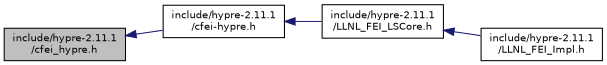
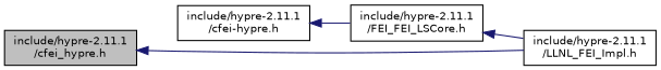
  digraph {
    rankdir=LR
    node [color=black fillcolor=white fontname=Helvetica fontsize=10 shape=record style=filled]
    edge [color=midnightblue dir=back fontname=Helvetica fontsize=10 labelfontname=Helvetica labelfontsize=10 style=solid]
    n1 [fillcolor=grey75 fontcolor=black height=0.2 label="include/hypre-2.11.1\l/cfei_hypre.h" width=0.4]
    n2 [height=0.2 label="include/hypre-2.11.1\l/cfei-hypre.h" width=0.4]
-   n3 [height=0.2 label="include/hypre-2.11.1\l/LLNL_FEI_LSCore.h" width=0.4]
+   n3 [height=0.2 label="include/hypre-2.11.1\l/FEI_FEI_LSCore.h" width=0.4]
    n4 [height=0.2 label="include/hypre-2.11.1\l/LLNL_FEI_Impl.h" width=0.4]
-   n1 -> n2
+   n1 -> n4
    n2 -> n3
    n3 -> n4
  }
